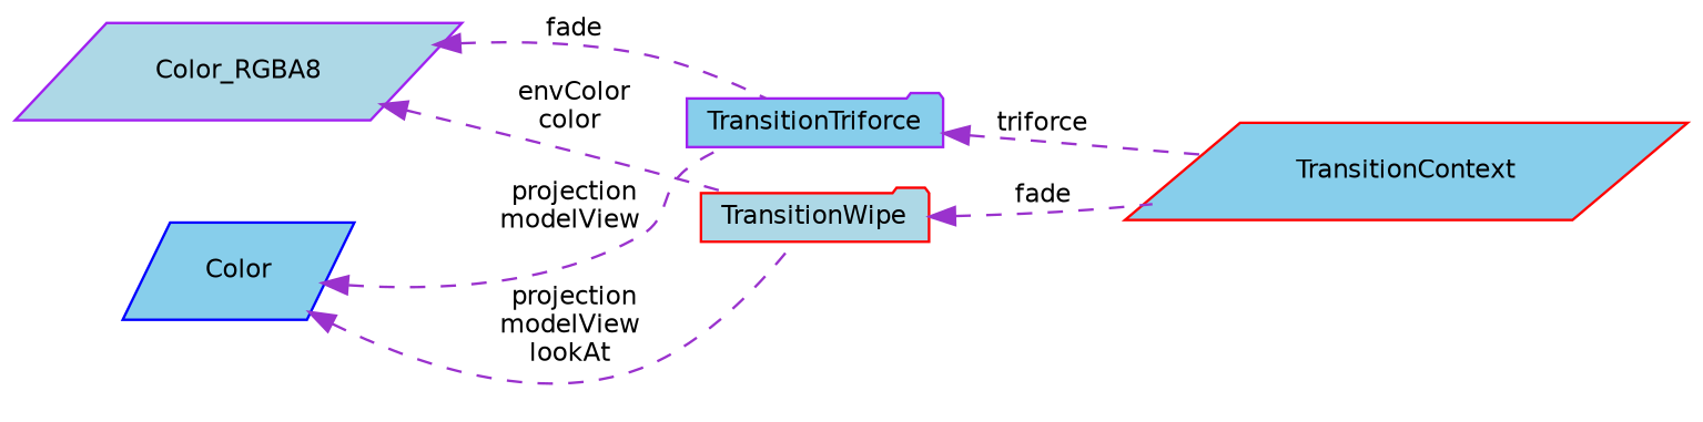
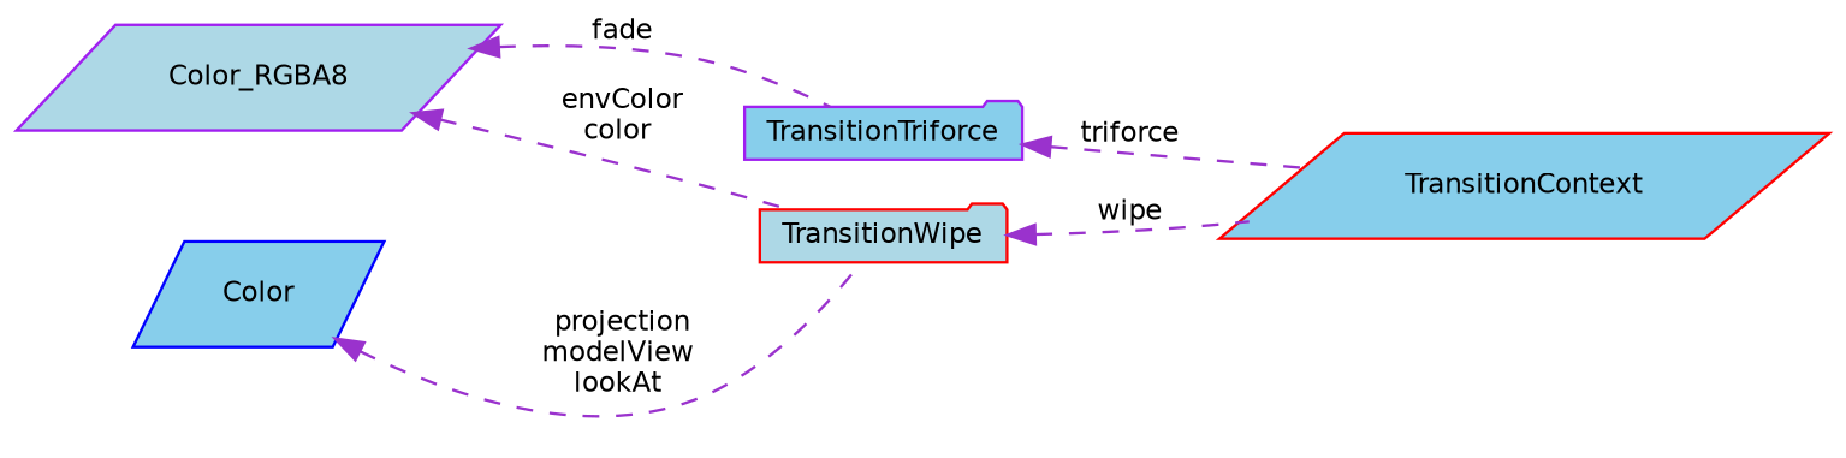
  digraph {
    rankdir=LR
    node [color=red fillcolor=skyblue fontname=Helvetica fontsize=10 shape=parallelogram style=filled]
    edge [color=darkorchid3 dir=back fontname=Helvetica fontsize=10 labelfontname=Helvetica labelfontsize=10 style=dashed]
    n1 [fontcolor=black height=0.2 label=TransitionContext width=0.4]
    n2 [color=purple height=0.2 label=TransitionTriforce shape=folder width=0.4]
    n3 [color=purple fillcolor=lightblue height=0.2 label=Color_RGBA8 width=0.4]
    n4 [fillcolor=lightblue height=0.2 label=TransitionWipe shape=folder width=0.4]
    n5 [color=blue height=0.2 label=Color width=0.4]
    n2 -> n1 [label=" triforce"]
    n3 -> n2 [label=" fade"]
    n3 -> n4 [label=" envColor\ncolor"]
-   n4 -> n1 [label=" fade"]
-   n5 -> n2 [label=" projection\nmodelView"]
+   n4 -> n1 [label=" wipe"]
    n5 -> n4 [label=" projection\nmodelView\nlookAt"]
  }
